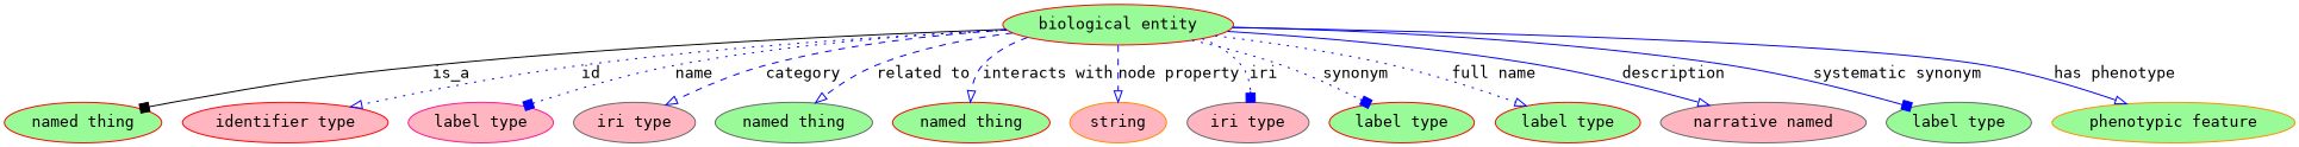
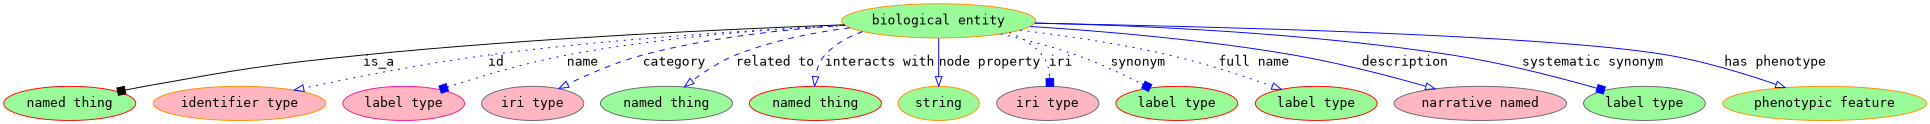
  digraph {
    fontname="DejaVu Sans Mono"
    node [color=red fillcolor=palegreen fontname="DejaVu Sans Mono" style=filled]
    edge [arrowhead=onormal fontname="DejaVu Sans Mono" style=dotted color=blue]
-   n1 [height=0.5 label="biological entity" width=1.884]
+   n1 [color=darkorange height=0.5 label="biological entity" width=1.884]
    "named thing" [height=0.5 width=1.5019]
-   n3 [fillcolor=lightpink height=0.5 label="identifier type" width=1.652]
+   n3 [color=darkorange fillcolor=lightpink height=0.5 label="identifier type" width=1.652]
    n4 [color=deeppink fillcolor=lightpink height=0.5 label="label type" width=1.2425]
    n5 [color=gray40 fillcolor=lightpink height=0.5 label="iri type" width=0.9834]
    n6 [color=gray40 height=0.5 label="named thing" width=1.5019]
    n7 [height=0.5 label="named thing" width=1.5019]
-   n8 [color=darkorange fillcolor=lightpink height=0.5 label=string width=0.8403]
+   n8 [color=darkorange height=0.5 label=string width=0.8403]
    n9 [color=gray40 fillcolor=lightpink height=0.5 label="iri type" width=0.9834]
    n10 [height=0.5 label="label type" width=1.2425]
    n11 [height=0.5 label="label type" width=1.2425]
    n12 [color=gray40 fillcolor=lightpink height=0.5 label="narrative named" width=1.5834]
    n13 [color=gray40 height=0.5 label="label type" width=1.2425]
    n14 [color=darkorange height=0.5 label="phenotypic feature" width=2.1155]
    n1 -> "named thing" [arrowhead=box label=is_a style=solid color=""]
    n1 -> n3 [label=id]
    n1 -> n4 [arrowhead=box label=name]
    n1 -> n5 [label=category style=dashed]
    n1 -> n6 [label="related to" style=dashed]
    n1 -> n7 [label="interacts with" style=dashed]
-   n1 -> n8 [label="node property" style=dashed]
+   n1 -> n8 [label="node property" style=solid]
    n1 -> n9 [arrowhead=box label=iri]
    n1 -> n10 [arrowhead=box label=synonym]
    n1 -> n11 [label="full name"]
    n1 -> n12 [label=description style=solid]
    n1 -> n13 [arrowhead=box label="systematic synonym" style=solid]
    n1 -> n14 [label="has phenotype" style=solid]
  }
